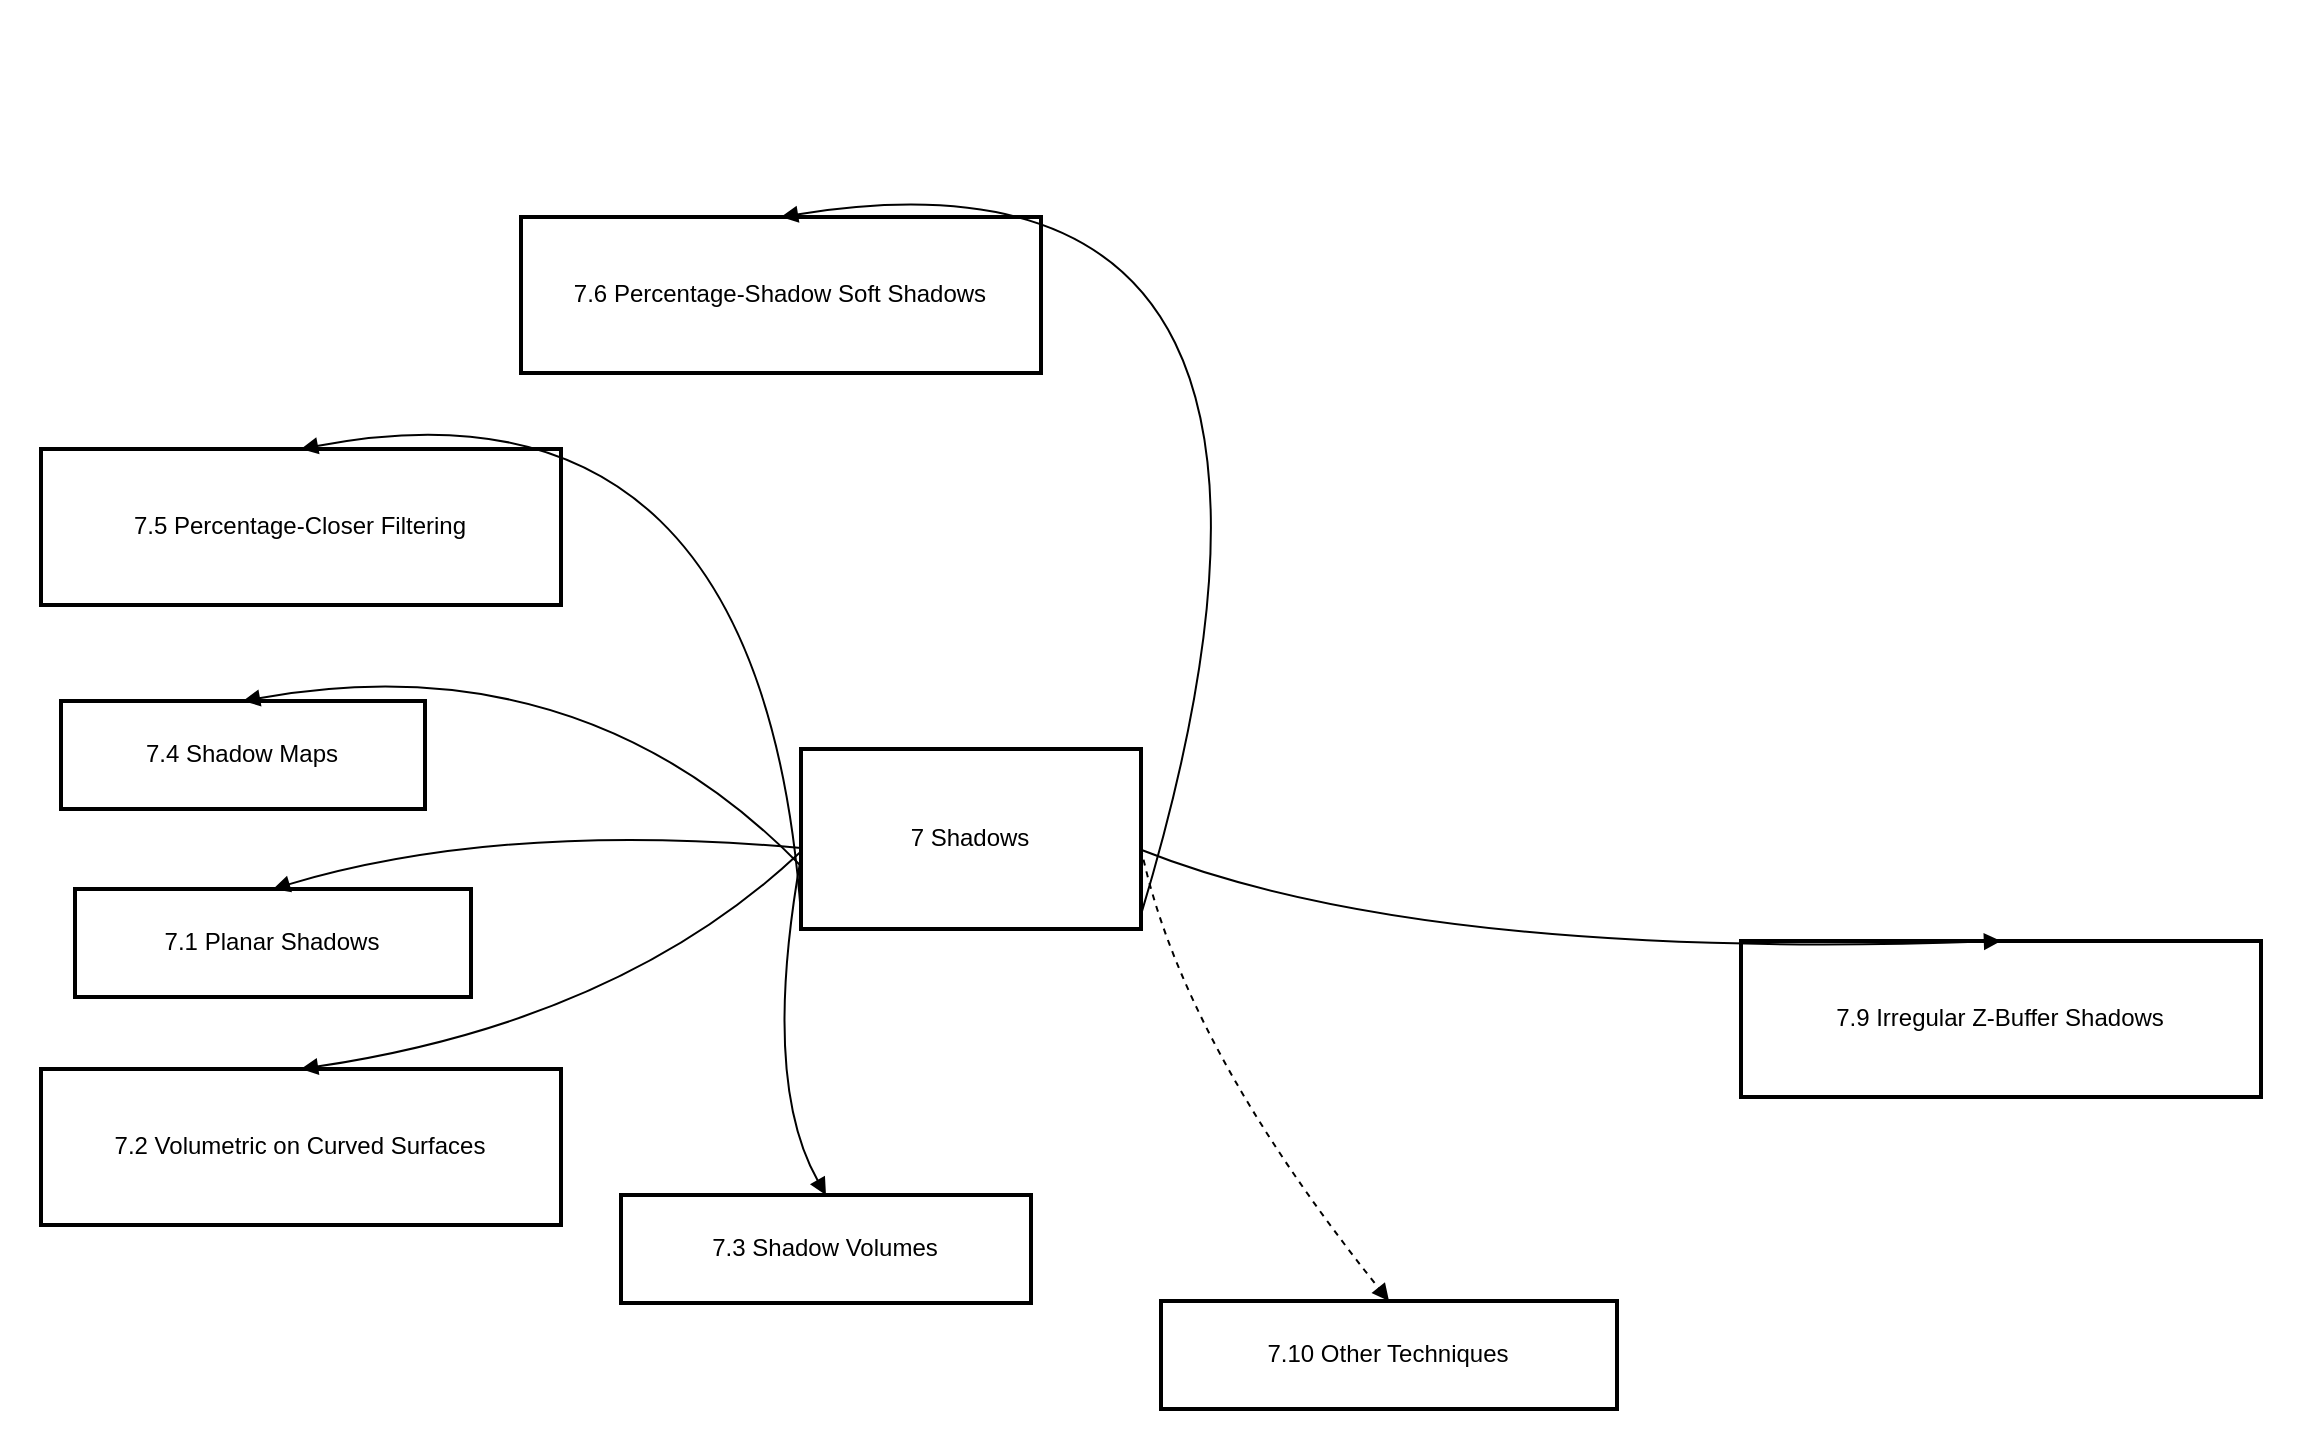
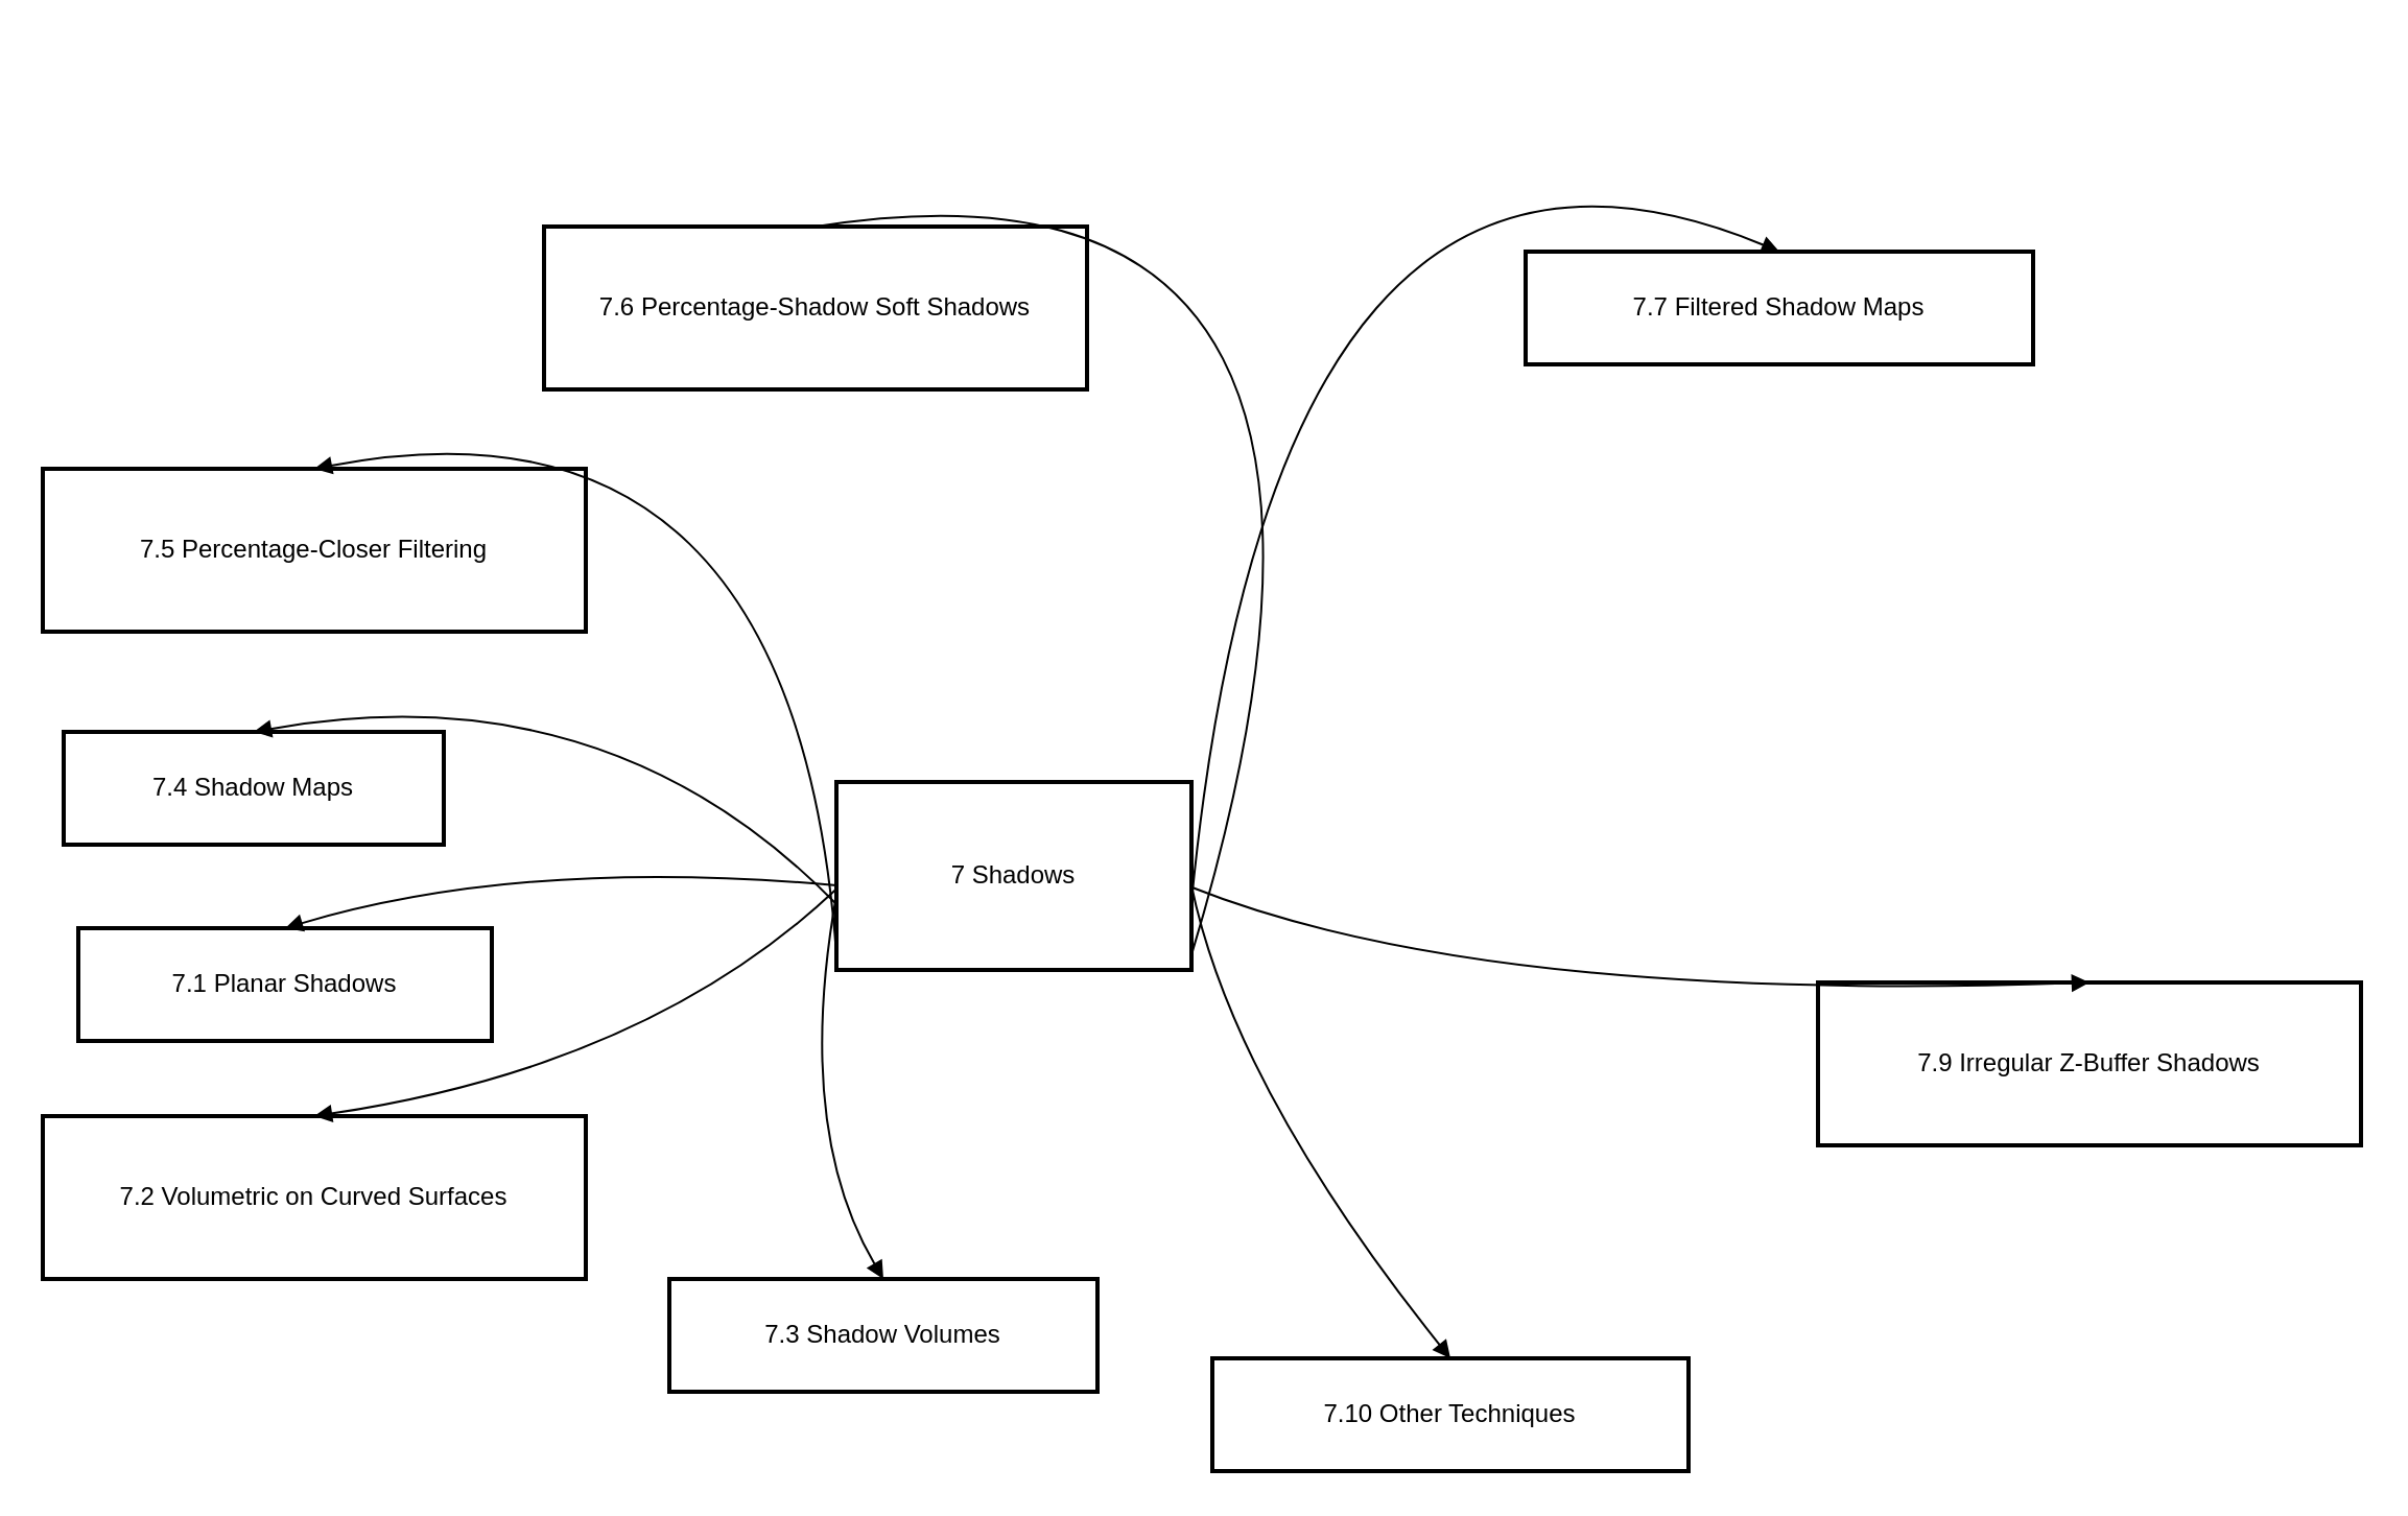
  <mxCell id="0" />
  <mxCell id="1" parent="0" />
  <mxCell id="2" value="7 Shadows" style="whiteSpace=wrap;strokeWidth=2;" vertex="1" parent="1"><mxGeometry x="400" y="374" width="170" height="90" as="geometry" /></mxCell>
  <mxCell id="3" value="7.1 Planar Shadows" style="whiteSpace=wrap;strokeWidth=2;" vertex="1" parent="1"><mxGeometry x="37" y="443.998" width="198" height="54" as="geometry" /></mxCell>
  <mxCell id="4" value="7.2 Volumetric on Curved Surfaces" style="whiteSpace=wrap;strokeWidth=2;" vertex="1" parent="1"><mxGeometry x="20" y="533.996" width="260" height="78" as="geometry" /></mxCell>
- <mxCell id="5" value="7.3 Shadow Volumes" style="whiteSpace=wrap;strokeWidth=2;" vertex="1" parent="1"><mxGeometry x="309.998" y="597.004" width="205" height="54" as="geometry" /></mxCell>
+ <mxCell id="5" value="7.3 Shadow Volumes" style="whiteSpace=wrap;strokeWidth=2;" vertex="1" parent="1"><mxGeometry x="319.998" y="612.004" width="205" height="54" as="geometry" /></mxCell>
  <mxCell id="6" value="7.4 Shadow Maps" style="whiteSpace=wrap;strokeWidth=2;" vertex="1" parent="1"><mxGeometry x="29.998" y="349.996" width="182" height="54" as="geometry" /></mxCell>
  <mxCell id="7" value="7.5 Percentage-Closer Filtering" style="whiteSpace=wrap;strokeWidth=2;" vertex="1" parent="1"><mxGeometry x="20.001" y="224.004" width="260" height="78" as="geometry" /></mxCell>
  <mxCell id="8" value="7.6 Percentage-Shadow Soft Shadows" style="whiteSpace=wrap;strokeWidth=2;" vertex="1" parent="1"><mxGeometry x="259.999" y="107.996" width="260" height="78" as="geometry" /></mxCell>
+ <mxCell id="9" value="7.7 Filtered Shadow Maps" style="whiteSpace=wrap;strokeWidth=2;" vertex="1" parent="1"><mxGeometry x="730.002" y="120" width="243" height="54" as="geometry" /></mxCell>
  <mxCell id="10" value="7.9 Irregular Z-Buffer Shadows" style="whiteSpace=wrap;strokeWidth=2;" vertex="1" parent="1"><mxGeometry x="870.002" y="469.997" width="260" height="78" as="geometry" /></mxCell>
  <mxCell id="11" value="7.10 Other Techniques" style="whiteSpace=wrap;strokeWidth=2;" vertex="1" parent="1"><mxGeometry x="580.004" y="649.996" width="228" height="54" as="geometry" /></mxCell>
  <mxCell id="12" value="" style="curved=1;startArrow=none;endArrow=block;exitX=0;exitY=0.55;entryX=0.5;entryY=0;rounded=0;noEdgeStyle=1;" edge="1" parent="1" source="2" target="3"><mxGeometry relative="1" as="geometry"><Array as="points"><mxPoint x="250" y="410" /></Array></mxGeometry></mxCell>
  <mxCell id="13" value="" style="curved=1;startArrow=none;endArrow=block;exitX=0;exitY=0.57;entryX=0.5;entryY=0;rounded=0;noEdgeStyle=1;" edge="1" parent="1" source="2" target="4"><mxGeometry relative="1" as="geometry"><Array as="points"><mxPoint x="310" y="510" /></Array></mxGeometry></mxCell>
  <mxCell id="14" value="" style="curved=1;startArrow=none;endArrow=block;exitX=0;exitY=0.6;entryX=0.5;entryY=0;rounded=0;noEdgeStyle=1;" edge="1" parent="1" source="2" target="5"><mxGeometry relative="1" as="geometry"><Array as="points"><mxPoint x="380" y="540" /></Array></mxGeometry></mxCell>
  <mxCell id="15" value="" style="curved=1;startArrow=none;endArrow=block;exitX=0;exitY=0.65;entryX=0.5;entryY=0;rounded=0;noEdgeStyle=1;" edge="1" parent="1" source="2" target="6"><mxGeometry relative="1" as="geometry"><Array as="points"><mxPoint x="290" y="320" /></Array></mxGeometry></mxCell>
  <mxCell id="16" value="" style="curved=1;startArrow=none;endArrow=block;exitX=0;exitY=0.92;entryX=0.5;entryY=0;rounded=0;noEdgeStyle=1;" edge="1" parent="1" source="2" target="7"><mxGeometry relative="1" as="geometry"><Array as="points"><mxPoint x="380" y="180" /></Array></mxGeometry></mxCell>
- <mxCell id="17" value="" style="curved=1;startArrow=none;endArrow=block;exitX=1;exitY=0.92;entryX=0.5;entryY=0;rounded=0;noEdgeStyle=1;" edge="1" parent="1" source="2" target="8"><mxGeometry relative="1" as="geometry"><Array as="points"><mxPoint x="690" y="60" /></Array></mxGeometry></mxCell>
+ <mxCell id="17" value="" style="curved=1;startArrow=none;endArrow=none;exitX=1;exitY=0.92;entryX=0.5;entryY=0;rounded=0;noEdgeStyle=1;" edge="1" parent="1" source="2" target="8"><mxGeometry relative="1" as="geometry"><Array as="points"><mxPoint x="690" y="60" /></Array></mxGeometry></mxCell>
+ <mxCell id="18" value="" style="curved=1;startArrow=none;endArrow=block;exitX=1;exitY=0.64;entryX=0.5;entryY=0;rounded=0;noEdgeStyle=1;" edge="1" parent="1" source="2" target="9"><mxGeometry relative="1" as="geometry"><Array as="points"><mxPoint x="610" y="20" /></Array></mxGeometry></mxCell>
  <mxCell id="19" value="" style="curved=1;startArrow=none;endArrow=block;exitX=1;exitY=0.56;entryX=0.5;entryY=0;rounded=0;noEdgeStyle=1;" edge="1" parent="1" source="2" target="10"><mxGeometry relative="1" as="geometry"><Array as="points"><mxPoint x="710" y="480" /></Array></mxGeometry></mxCell>
- <mxCell id="20" value="" style="curved=1;startArrow=none;endArrow=block;exitX=1;exitY=0.55;entryX=0.5;entryY=0;rounded=0;noEdgeStyle=1;dashed=1;" edge="1" parent="1" source="2" target="11"><mxGeometry relative="1" as="geometry"><Array as="points"><mxPoint x="590" y="520" /></Array></mxGeometry></mxCell>
+ <mxCell id="20" value="" style="curved=1;startArrow=none;endArrow=block;exitX=1;exitY=0.55;entryX=0.5;entryY=0;rounded=0;noEdgeStyle=1;" edge="1" parent="1" source="2" target="11"><mxGeometry relative="1" as="geometry"><Array as="points"><mxPoint x="590" y="520" /></Array></mxGeometry></mxCell>
